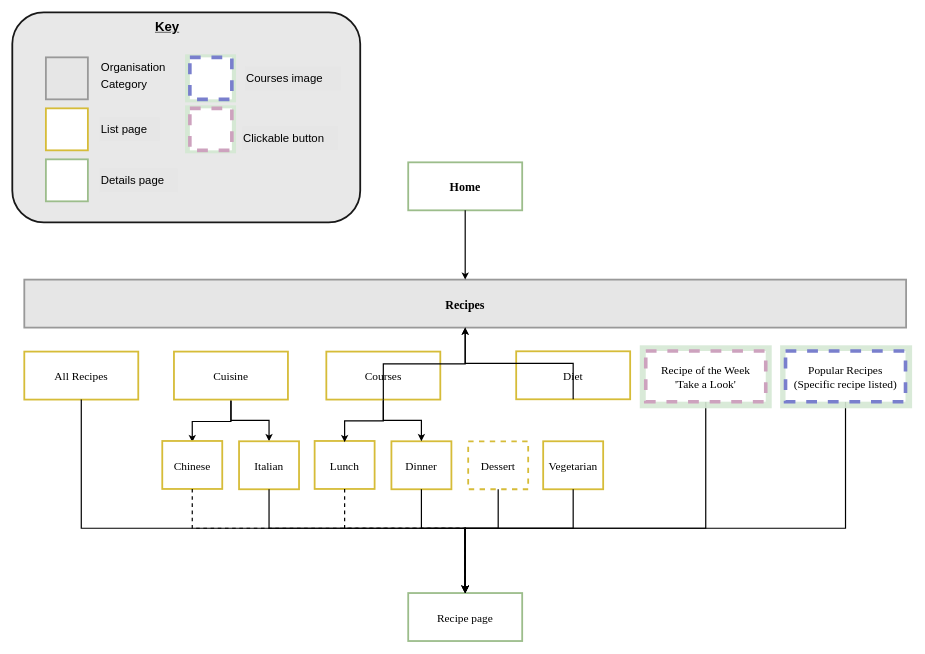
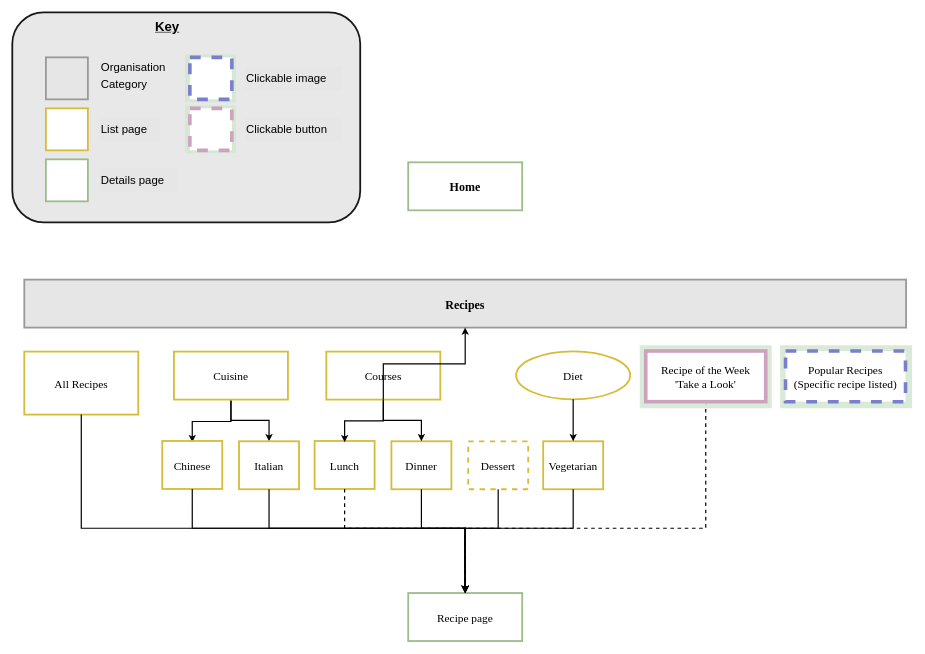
  <mxCell id="0" />
  <mxCell id="1" parent="0" />
  <mxCell id="2" value="Home" style="rounded=0;fillColor=#FFFFFF;gradientColor=none;strokeColor=#9CBD8B;fontColor=#000000;fontStyle=1;fontFamily=Tahoma;fontSize=20;strokeWidth=3;" vertex="1" parent="1"><mxGeometry x="680" y="270" width="190" height="80" as="geometry" /></mxCell>
  <mxCell id="3" value="Recipes" style="rounded=0;fillColor=#E6E6E6;gradientColor=none;strokeColor=#999999;fontColor=#000000;fontStyle=1;fontFamily=Tahoma;fontSize=20;strokeWidth=3;" vertex="1" parent="1"><mxGeometry x="40" y="465.5" width="1470" height="80" as="geometry" /></mxCell>
- <mxCell id="4" value="" style="edgeStyle=elbowEdgeStyle;elbow=vertical;strokeWidth=2;rounded=0;entryX=0.5;entryY=0;entryDx=0;entryDy=0;" edge="1" parent="1" source="2" target="3"><mxGeometry x="-23" y="135.5" width="100" height="100" as="geometry"><mxPoint x="257" y="425.5" as="sourcePoint" /><mxPoint x="970" y="400" as="targetPoint" /><Array as="points"><mxPoint x="1150" y="390" /></Array></mxGeometry></mxCell>
  <mxCell id="5" value="Courses" style="rounded=0;fillColor=#FFFFFF;gradientColor=none;strokeColor=#D6BC38;fontColor=#000000;fontStyle=0;fontFamily=Tahoma;fontSize=19;strokeWidth=3;" vertex="1" parent="1"><mxGeometry x="543.5" y="585.5" width="190" height="80" as="geometry" /></mxCell>
  <mxCell id="6" value="Lunch" style="rounded=0;fillColor=#FFFFFF;gradientColor=none;strokeColor=#D6BC38;fontColor=#000000;fontStyle=0;fontFamily=Tahoma;fontSize=19;strokeWidth=3;" vertex="1" parent="1"><mxGeometry x="524" y="734.5" width="100" height="80" as="geometry" /></mxCell>
  <mxCell id="7" value="Dinner" style="rounded=0;fillColor=#FFFFFF;gradientColor=none;strokeColor=#D6BC38;fontColor=#000000;fontStyle=0;fontFamily=Tahoma;fontSize=19;strokeWidth=3;" vertex="1" parent="1"><mxGeometry x="652" y="735" width="100" height="80" as="geometry" /></mxCell>
  <mxCell id="8" value="Dessert" style="rounded=0;fillColor=#FFFFFF;gradientColor=none;strokeColor=#D6BC38;fontColor=#000000;fontStyle=0;fontFamily=Tahoma;fontSize=19;strokeWidth=3;dashed=1;" vertex="1" parent="1"><mxGeometry x="780" y="735" width="100" height="80" as="geometry" /></mxCell>
  <mxCell id="9" value="" style="edgeStyle=elbowEdgeStyle;elbow=vertical;strokeWidth=2;rounded=0;exitX=0.5;exitY=1;exitDx=0;exitDy=0;entryX=0.5;entryY=0;entryDx=0;entryDy=0;" edge="1" parent="1"><mxGeometry x="261" y="157.5" width="100" height="100" as="geometry"><mxPoint x="638.5" y="667.5" as="sourcePoint" /><mxPoint x="574" y="736.5" as="targetPoint" /><Array as="points"><mxPoint x="610" y="701" /></Array></mxGeometry></mxCell>
  <mxCell id="10" value="" style="edgeStyle=elbowEdgeStyle;elbow=vertical;strokeWidth=2;rounded=0;entryX=0.5;entryY=0;entryDx=0;entryDy=0;exitX=0.5;exitY=1;exitDx=0;exitDy=0;" edge="1" parent="1" source="5" target="7"><mxGeometry x="271" y="165.5" width="100" height="100" as="geometry"><mxPoint x="634" y="660" as="sourcePoint" /><mxPoint x="584" y="712.5" as="targetPoint" /></mxGeometry></mxCell>
  <mxCell id="11" value="" style="edgeStyle=elbowEdgeStyle;elbow=vertical;strokeWidth=2;rounded=0;exitX=0.5;exitY=1;exitDx=0;exitDy=0;" edge="1" parent="1" source="5" target="3"><mxGeometry x="281" y="175.5" width="100" height="100" as="geometry"><mxPoint x="648.5" y="660" as="sourcePoint" /><mxPoint x="712" y="713" as="targetPoint" /></mxGeometry></mxCell>
- <mxCell id="12" value="Diet" style="rounded=0;fillColor=#FFFFFF;gradientColor=none;strokeColor=#D6BC38;fontColor=#000000;fontStyle=0;fontFamily=Tahoma;fontSize=19;strokeWidth=3;" vertex="1" parent="1"><mxGeometry x="860" y="585" width="190" height="80" as="geometry" /></mxCell>
+ <mxCell id="12" value="Diet" style="ellipse;fillColor=#FFFFFF;gradientColor=none;strokeColor=#D6BC38;fontColor=#000000;fontStyle=0;fontFamily=Tahoma;fontSize=19;strokeWidth=3;" vertex="1" parent="1"><mxGeometry x="860" y="585" width="190" height="80" as="geometry" /></mxCell>
  <mxCell id="13" value="Vegetarian" style="rounded=0;fillColor=#FFFFFF;gradientColor=none;strokeColor=#D6BC38;fontColor=#000000;fontStyle=0;fontFamily=Tahoma;fontSize=19;strokeWidth=3;" vertex="1" parent="1"><mxGeometry x="905" y="735" width="100" height="80" as="geometry" /></mxCell>
- <mxCell id="14" value="" style="edgeStyle=elbowEdgeStyle;elbow=vertical;strokeWidth=2;rounded=0;exitX=0.5;exitY=1;exitDx=0;exitDy=0;" edge="1" parent="1" source="12" target="3"><mxGeometry x="27" y="185.5" width="100" height="100" as="geometry"><mxPoint x="384.5" y="675.5" as="sourcePoint" /><mxPoint x="576" y="713" as="targetPoint" /></mxGeometry></mxCell>
+ <mxCell id="14" value="" style="edgeStyle=elbowEdgeStyle;elbow=vertical;strokeWidth=2;rounded=0;entryX=0.5;entryY=0;entryDx=0;entryDy=0;exitX=0.5;exitY=1;exitDx=0;exitDy=0;" edge="1" parent="1" source="12" target="13"><mxGeometry x="27" y="185.5" width="100" height="100" as="geometry"><mxPoint x="384.5" y="675.5" as="sourcePoint" /><mxPoint x="576" y="713" as="targetPoint" /></mxGeometry></mxCell>
  <mxCell id="15" value="Recipe page" style="rounded=0;fillColor=#FFFFFF;gradientColor=none;strokeColor=#9CBD8B;fontColor=#000000;fontStyle=0;fontFamily=Tahoma;fontSize=19;strokeWidth=3;" vertex="1" parent="1"><mxGeometry x="680" y="988" width="190" height="80" as="geometry" /></mxCell>
  <mxCell id="16" value="" style="edgeStyle=elbowEdgeStyle;elbow=vertical;strokeWidth=2;rounded=0;entryX=0.5;entryY=0;entryDx=0;entryDy=0;exitX=0.5;exitY=1;exitDx=0;exitDy=0;" edge="1" parent="1" source="13" target="15"><mxGeometry x="37" y="213.5" width="100" height="100" as="geometry"><mxPoint x="965" y="693" as="sourcePoint" /><mxPoint x="965" y="731" as="targetPoint" /><Array as="points"><mxPoint x="860" y="880" /></Array></mxGeometry></mxCell>
  <mxCell id="17" value="" style="edgeStyle=elbowEdgeStyle;elbow=vertical;strokeWidth=2;rounded=0;entryX=0.5;entryY=0;entryDx=0;entryDy=0;exitX=0.5;exitY=1;exitDx=0;exitDy=0;" edge="1" parent="1" source="8" target="15"><mxGeometry x="47" y="223.5" width="100" height="100" as="geometry"><mxPoint x="965" y="811" as="sourcePoint" /><mxPoint x="734" y="898" as="targetPoint" /><Array as="points"><mxPoint x="800" y="880" /></Array></mxGeometry></mxCell>
  <mxCell id="18" value="" style="edgeStyle=elbowEdgeStyle;elbow=vertical;strokeWidth=2;rounded=0;entryX=0.5;entryY=0;entryDx=0;entryDy=0;exitX=0.5;exitY=1;exitDx=0;exitDy=0;" edge="1" parent="1" source="7" target="15"><mxGeometry x="57" y="233.5" width="100" height="100" as="geometry"><mxPoint x="840" y="811" as="sourcePoint" /><mxPoint x="734" y="898" as="targetPoint" /><Array as="points"><mxPoint x="730" y="880" /></Array></mxGeometry></mxCell>
  <mxCell id="19" value="" style="edgeStyle=elbowEdgeStyle;elbow=vertical;strokeWidth=2;rounded=0;entryX=0.5;entryY=0;entryDx=0;entryDy=0;exitX=0.5;exitY=1;exitDx=0;exitDy=0;dashed=1;" edge="1" parent="1" source="6" target="15"><mxGeometry x="67" y="243.5" width="100" height="100" as="geometry"><mxPoint x="712" y="811" as="sourcePoint" /><mxPoint x="734" y="898" as="targetPoint" /><Array as="points"><mxPoint x="670" y="880" /></Array></mxGeometry></mxCell>
- <mxCell id="20" value="All Recipes" style="rounded=0;fillColor=#FFFFFF;gradientColor=none;strokeColor=#D6BC38;fontColor=#000000;fontStyle=0;fontFamily=Tahoma;fontSize=19;strokeWidth=3;" vertex="1" parent="1"><mxGeometry x="40" y="585.5" width="190" height="80" as="geometry" /></mxCell>
+ <mxCell id="20" value="All Recipes" style="rounded=0;fillColor=#FFFFFF;gradientColor=none;strokeColor=#D6BC38;fontColor=#000000;fontStyle=0;fontFamily=Tahoma;fontSize=19;strokeWidth=3;" vertex="1" parent="1"><mxGeometry x="40" y="585.5" width="190" height="105" as="geometry" /></mxCell>
  <mxCell id="21" value="" style="edgeStyle=elbowEdgeStyle;elbow=vertical;strokeWidth=2;rounded=0;entryX=0.5;entryY=0;entryDx=0;entryDy=0;exitX=0.5;exitY=1;exitDx=0;exitDy=0;" edge="1" parent="1" source="20" target="15"><mxGeometry x="-178" y="288.5" width="100" height="100" as="geometry"><mxPoint x="10" y="708.5" as="sourcePoint" /><mxPoint x="470" y="960" as="targetPoint" /><Array as="points"><mxPoint x="610" y="880" /></Array></mxGeometry></mxCell>
  <mxCell id="22" value="" style="edgeStyle=elbowEdgeStyle;elbow=vertical;strokeWidth=2;rounded=0;entryX=0.5;entryY=0;entryDx=0;entryDy=0;exitX=0.5;exitY=1;exitDx=0;exitDy=0;" edge="1" parent="1" source="24" target="25"><mxGeometry x="17" y="165.5" width="100" height="100" as="geometry"><mxPoint x="380" y="660" as="sourcePoint" /><mxPoint x="330" y="712.5" as="targetPoint" /></mxGeometry></mxCell>
  <mxCell id="23" value="" style="edgeStyle=elbowEdgeStyle;elbow=vertical;strokeWidth=2;rounded=0;exitX=0.5;exitY=1;exitDx=0;exitDy=0;entryX=0.5;entryY=0;entryDx=0;entryDy=0;" edge="1" parent="1"><mxGeometry x="7" y="157.5" width="100" height="100" as="geometry"><mxPoint x="384.5" y="667.5" as="sourcePoint" /><mxPoint x="320" y="736.5" as="targetPoint" /></mxGeometry></mxCell>
  <mxCell id="24" value="Cuisine" style="rounded=0;fillColor=#FFFFFF;gradientColor=none;strokeColor=#D6BC38;fontColor=#000000;fontStyle=0;fontFamily=Tahoma;fontSize=19;strokeWidth=3;" vertex="1" parent="1"><mxGeometry x="289.5" y="585.5" width="190" height="80" as="geometry" /></mxCell>
  <mxCell id="25" value="Italian" style="rounded=0;fillColor=#FFFFFF;gradientColor=none;strokeColor=#D6BC38;fontColor=#000000;fontStyle=0;fontFamily=Tahoma;fontSize=19;strokeWidth=3;" vertex="1" parent="1"><mxGeometry x="398" y="735" width="100" height="80" as="geometry" /></mxCell>
  <mxCell id="26" value="Chinese" style="rounded=0;fillColor=#FFFFFF;gradientColor=none;strokeColor=#D6BC38;fontColor=#000000;fontStyle=0;fontFamily=Tahoma;fontSize=19;strokeWidth=3;" vertex="1" parent="1"><mxGeometry x="270" y="734.5" width="100" height="80" as="geometry" /></mxCell>
  <mxCell id="27" value="" style="edgeStyle=elbowEdgeStyle;elbow=vertical;strokeWidth=2;rounded=0;exitX=0.5;exitY=1;exitDx=0;exitDy=0;entryX=0.5;entryY=0;entryDx=0;entryDy=0;" edge="1" parent="1" source="25" target="15"><mxGeometry x="-197" y="233.5" width="100" height="100" as="geometry"><mxPoint x="586" y="811" as="sourcePoint" /><mxPoint x="448" y="990" as="targetPoint" /><Array as="points"><mxPoint x="660" y="880" /></Array></mxGeometry></mxCell>
- <mxCell id="28" value="" style="edgeStyle=elbowEdgeStyle;elbow=vertical;strokeWidth=2;rounded=0;entryX=0.5;entryY=0;entryDx=0;entryDy=0;exitX=0.5;exitY=1;exitDx=0;exitDy=0;dashed=1;" edge="1" parent="1" source="26" target="15"><mxGeometry x="-187" y="243.5" width="100" height="100" as="geometry"><mxPoint x="458" y="811" as="sourcePoint" /><mxPoint x="381" y="960" as="targetPoint" /><Array as="points"><mxPoint x="670" y="880" /></Array></mxGeometry></mxCell>
- <mxCell id="29" value="" style="edgeStyle=elbowEdgeStyle;elbow=vertical;strokeWidth=2;rounded=0;entryX=0.5;entryY=0;entryDx=0;entryDy=0;exitX=0.5;exitY=1;exitDx=0;exitDy=0;" edge="1" parent="1" source="36" target="15"><mxGeometry x="252" y="186" width="100" height="100" as="geometry"><mxPoint x="609.5" y="676" as="sourcePoint" /><mxPoint x="1180" y="721.5" as="targetPoint" /><Array as="points"><mxPoint x="920" y="880" /></Array></mxGeometry></mxCell>
- <mxCell id="30" value="" style="edgeStyle=elbowEdgeStyle;elbow=vertical;strokeWidth=2;rounded=0;entryX=0.5;entryY=0;entryDx=0;entryDy=0;exitX=0.5;exitY=1;exitDx=0;exitDy=0;" edge="1" parent="1" source="33" target="15"><mxGeometry x="477" y="186" width="100" height="100" as="geometry"><mxPoint x="834.5" y="676" as="sourcePoint" /><mxPoint x="860" y="960" as="targetPoint" /><Array as="points"><mxPoint x="1145" y="880" /></Array></mxGeometry></mxCell>
+ <mxCell id="28" value="" style="edgeStyle=elbowEdgeStyle;elbow=vertical;strokeWidth=2;rounded=0;entryX=0.5;entryY=0;entryDx=0;entryDy=0;exitX=0.5;exitY=1;exitDx=0;exitDy=0;" edge="1" parent="1" source="26" target="15"><mxGeometry x="-187" y="243.5" width="100" height="100" as="geometry"><mxPoint x="458" y="811" as="sourcePoint" /><mxPoint x="381" y="960" as="targetPoint" /><Array as="points"><mxPoint x="670" y="880" /></Array></mxGeometry></mxCell>
+ <mxCell id="29" value="" style="edgeStyle=elbowEdgeStyle;elbow=vertical;strokeWidth=2;rounded=0;entryX=0.5;entryY=0;entryDx=0;entryDy=0;exitX=0.5;exitY=1;exitDx=0;exitDy=0;dashed=1;" edge="1" parent="1" source="36" target="15"><mxGeometry x="252" y="186" width="100" height="100" as="geometry"><mxPoint x="609.5" y="676" as="sourcePoint" /><mxPoint x="1180" y="721.5" as="targetPoint" /><Array as="points"><mxPoint x="920" y="880" /></Array></mxGeometry></mxCell>
  <mxCell id="31" value="" style="group" connectable="0" vertex="1" parent="1"><mxGeometry x="1300" y="575" width="220" height="105" as="geometry" /></mxCell>
  <mxCell id="32" value="" style="rounded=0;whiteSpace=wrap;html=1;strokeColor=none;strokeWidth=3;fontSize=19;fontColor=#000000;fillColor=#D5E8D4;opacity=90;" vertex="1" parent="31"><mxGeometry width="220" height="105" as="geometry" /></mxCell>
  <mxCell id="33" value="Popular Recipes&#10;(Specific recipe listed)" style="rounded=0;fillColor=#FFFFFF;gradientColor=none;strokeColor=#797FCD;fontColor=#000000;fontStyle=0;fontFamily=Tahoma;fontSize=19;strokeWidth=6;dashed=1;" vertex="1" parent="31"><mxGeometry x="9" y="9.5" width="200" height="84.5" as="geometry" /></mxCell>
  <mxCell id="34" value="" style="group" connectable="0" vertex="1" parent="1"><mxGeometry x="1066" y="575" width="220" height="105" as="geometry" /></mxCell>
  <mxCell id="35" value="" style="rounded=0;whiteSpace=wrap;html=1;strokeColor=none;strokeWidth=3;fontSize=19;fontColor=#000000;fillColor=#D5E8D4;opacity=90;" vertex="1" parent="34"><mxGeometry width="220" height="105" as="geometry" /></mxCell>
- <mxCell id="36" value="Recipe of the Week&#10;'Take a Look'" style="rounded=0;fillColor=#FFFFFF;gradientColor=none;strokeColor=#CDA2BE;fontColor=#000000;fontStyle=0;fontFamily=Tahoma;fontSize=19;strokeWidth=6;dashed=1;" vertex="1" parent="34"><mxGeometry x="10.0" y="9.5" width="200" height="84.5" as="geometry" /></mxCell>
+ <mxCell id="36" value="Recipe of the Week&#10;'Take a Look'" style="rounded=0;fillColor=#FFFFFF;gradientColor=none;strokeColor=#CDA2BE;fontColor=#000000;fontStyle=0;fontFamily=Tahoma;fontSize=19;strokeWidth=6;dashed=0;" vertex="1" parent="34"><mxGeometry x="10.0" y="9.5" width="200" height="84.5" as="geometry" /></mxCell>
  <mxCell id="37" value="" style="group" connectable="0" vertex="1" parent="1"><mxGeometry x="20" y="20" width="580" height="350" as="geometry" /></mxCell>
  <mxCell id="38" value="" style="rounded=1;whiteSpace=wrap;html=1;strokeColor=#000000;strokeWidth=3;fontSize=19;fontColor=#000000;fillColor=#E6E6E6;opacity=90;container=0;" vertex="1" parent="37"><mxGeometry width="580" height="350" as="geometry" /></mxCell>
  <mxCell id="39" value="" style="rounded=0;fillColor=#E6E6E6;gradientColor=none;strokeColor=#999999;fontColor=#000000;fontStyle=1;fontFamily=Tahoma;fontSize=20;strokeWidth=3;container=0;" vertex="1" parent="37"><mxGeometry x="56" y="75" width="70" height="70" as="geometry" /></mxCell>
  <mxCell id="40" value="&lt;b&gt;&lt;u&gt;&lt;font style=&quot;font-size: 22px;&quot;&gt;Key&lt;/font&gt;&lt;/u&gt;&lt;/b&gt;" style="text;html=1;align=center;verticalAlign=middle;resizable=0;points=[];autosize=1;strokeColor=none;fillColor=none;fontSize=19;fontColor=#000000;container=0;" vertex="1" parent="37"><mxGeometry x="228" y="5" width="60" height="40" as="geometry" /></mxCell>
  <mxCell id="41" value="&lt;font style=&quot;font-size: 19px;&quot;&gt;Organisation&lt;br&gt;Category&lt;/font&gt;" style="text;html=1;align=left;verticalAlign=middle;resizable=0;points=[];autosize=1;strokeColor=none;fillColor=none;fontSize=22;fontColor=#000000;container=0;" vertex="1" parent="37"><mxGeometry x="146" y="70" width="130" height="70" as="geometry" /></mxCell>
  <mxCell id="42" value="" style="rounded=0;fillColor=#FFFFFF;gradientColor=none;strokeColor=#D6BC38;fontColor=#000000;fontStyle=1;fontFamily=Tahoma;fontSize=20;strokeWidth=3;container=0;" vertex="1" parent="37"><mxGeometry x="56" y="160" width="70" height="70" as="geometry" /></mxCell>
  <mxCell id="43" value="&lt;font style=&quot;font-size: 19px;&quot;&gt;List page&lt;/font&gt;" style="text;html=1;align=left;verticalAlign=middle;resizable=0;points=[];autosize=1;strokeColor=none;fillColor=#E6E6E6;fontSize=22;fontColor=#000000;container=0;" vertex="1" parent="37"><mxGeometry x="146" y="175" width="100" height="40" as="geometry" /></mxCell>
  <mxCell id="44" value="" style="rounded=0;fillColor=#FFFFFF;gradientColor=none;strokeColor=#9CBD8B;fontColor=#000000;fontStyle=1;fontFamily=Tahoma;fontSize=20;strokeWidth=3;container=0;" vertex="1" parent="37"><mxGeometry x="56" y="245" width="70" height="70" as="geometry" /></mxCell>
  <mxCell id="45" value="&lt;font style=&quot;font-size: 19px;&quot;&gt;Details page&lt;/font&gt;" style="text;html=1;align=left;verticalAlign=middle;resizable=0;points=[];autosize=1;strokeColor=none;fillColor=#E6E6E6;fontSize=22;fontColor=#000000;container=0;" vertex="1" parent="37"><mxGeometry x="146" y="260" width="130" height="40" as="geometry" /></mxCell>
  <mxCell id="46" value="" style="rounded=0;whiteSpace=wrap;html=1;strokeColor=none;strokeWidth=3;fontSize=19;fontColor=#000000;fillColor=#D5E8D4;container=0;" vertex="1" parent="37"><mxGeometry x="288" y="155" width="85" height="80" as="geometry" /></mxCell>
  <mxCell id="47" value="" style="rounded=0;fillColor=#FFFFFF;gradientColor=none;strokeColor=#CDA2BE;fontColor=#000000;fontStyle=1;fontFamily=Tahoma;fontSize=20;strokeWidth=6;dashed=1;container=0;" vertex="1" parent="37"><mxGeometry x="296" y="160" width="70" height="70" as="geometry" /></mxCell>
- <mxCell id="48" value="&lt;font style=&quot;font-size: 19px;&quot;&gt;Clickable button&lt;/font&gt;" style="text;html=1;align=left;verticalAlign=middle;resizable=0;points=[];autosize=1;strokeColor=none;fillColor=#E6E6E6;fontSize=22;fontColor=#000000;container=0;" vertex="1" parent="37"><mxGeometry x="383" y="190" width="160" height="40" as="geometry" /></mxCell>
+ <mxCell id="48" value="&lt;font style=&quot;font-size: 19px;&quot;&gt;Clickable button&lt;/font&gt;" style="text;html=1;align=left;verticalAlign=middle;resizable=0;points=[];autosize=1;strokeColor=none;fillColor=#E6E6E6;fontSize=22;fontColor=#000000;container=0;" vertex="1" parent="37"><mxGeometry x="388" y="175" width="160" height="40" as="geometry" /></mxCell>
  <mxCell id="49" value="" style="rounded=0;whiteSpace=wrap;html=1;strokeColor=none;strokeWidth=3;fontSize=19;fontColor=#000000;fillColor=#D5E8D4;container=0;" vertex="1" parent="37"><mxGeometry x="288" y="70" width="85" height="80" as="geometry" /></mxCell>
  <mxCell id="50" value="" style="rounded=0;fillColor=#FFFFFF;gradientColor=none;strokeColor=#797FCD;fontColor=#000000;fontStyle=1;fontFamily=Tahoma;fontSize=20;strokeWidth=6;dashed=1;container=0;" vertex="1" parent="37"><mxGeometry x="296" y="75" width="70" height="70" as="geometry" /></mxCell>
- <mxCell id="51" value="&lt;font style=&quot;font-size: 19px;&quot;&gt;Courses image&lt;/font&gt;" style="text;html=1;align=left;verticalAlign=middle;resizable=0;points=[];autosize=1;strokeColor=none;fillColor=#E6E6E6;fontSize=22;fontColor=#000000;container=0;" vertex="1" parent="37"><mxGeometry x="388" y="90" width="160" height="40" as="geometry" /></mxCell>
+ <mxCell id="51" value="&lt;font style=&quot;font-size: 19px;&quot;&gt;Clickable image&lt;/font&gt;" style="text;html=1;align=left;verticalAlign=middle;resizable=0;points=[];autosize=1;strokeColor=none;fillColor=#E6E6E6;fontSize=22;fontColor=#000000;container=0;" vertex="1" parent="37"><mxGeometry x="388" y="90" width="160" height="40" as="geometry" /></mxCell>
  <mxCell id="52" style="edgeStyle=orthogonalEdgeStyle;rounded=0;orthogonalLoop=1;jettySize=auto;html=1;exitX=0.5;exitY=1;exitDx=0;exitDy=0;" edge="1" parent="37" source="38" target="38"><mxGeometry relative="1" as="geometry" /></mxCell>
